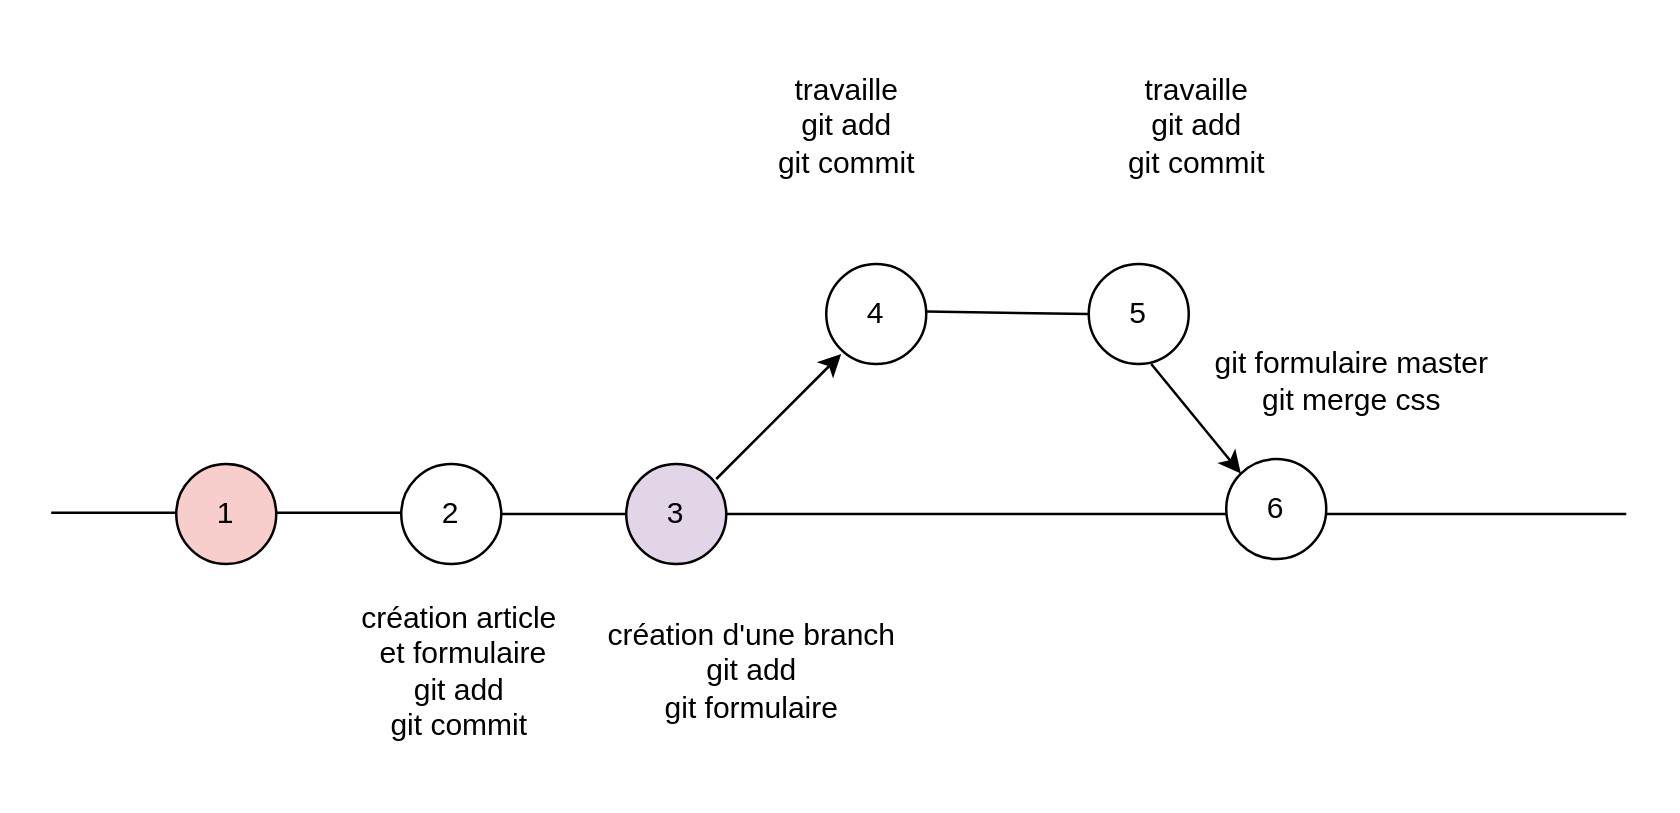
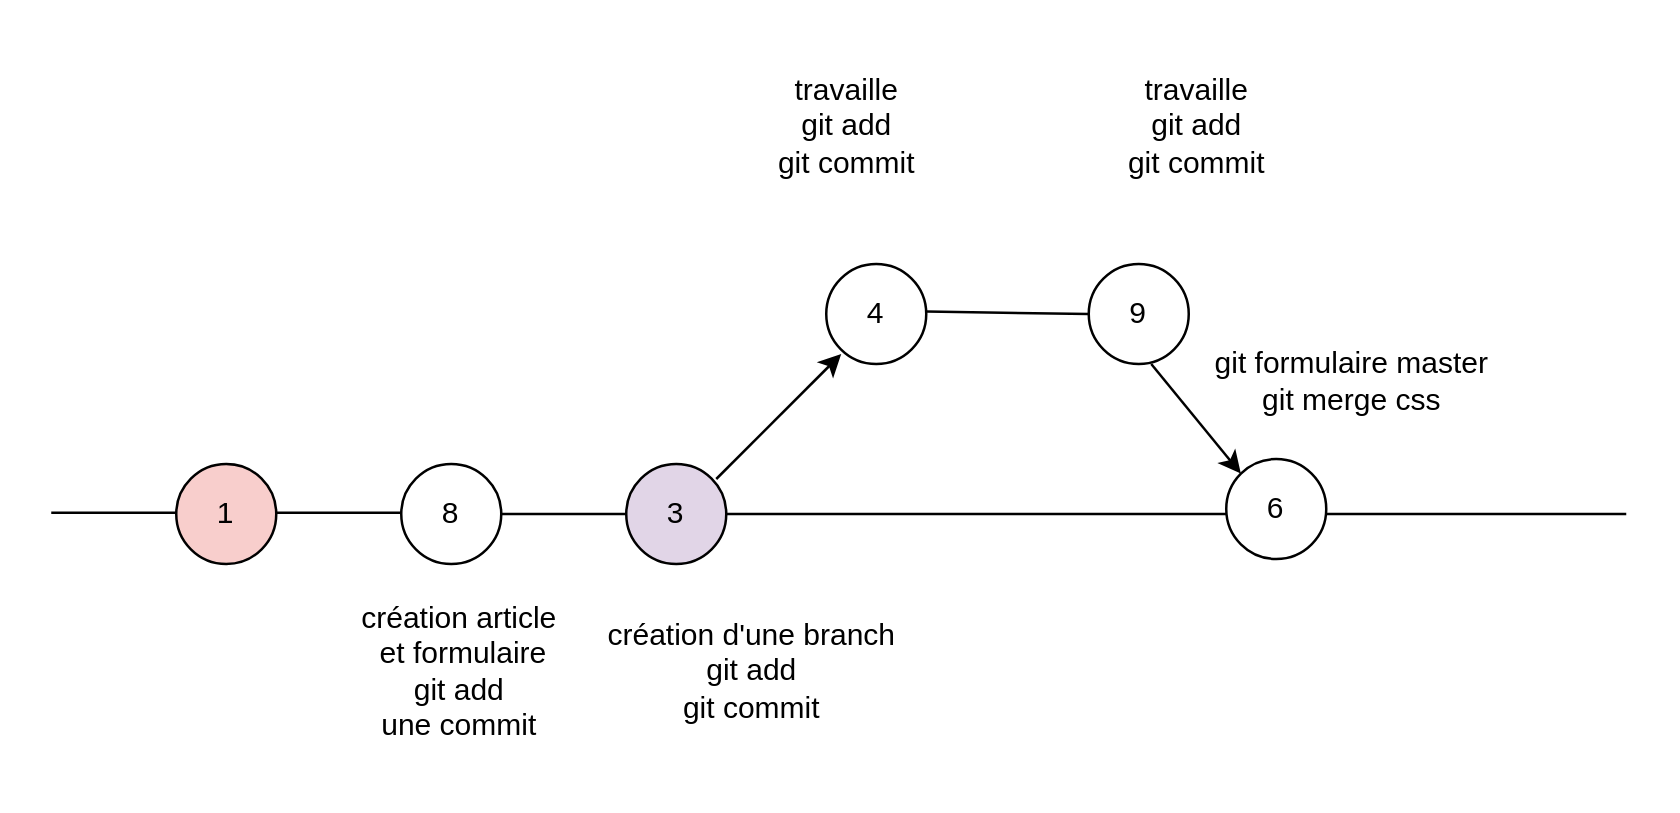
  <mxCell id="0" />
  <mxCell id="1" parent="0" />
  <mxCell id="2" value="1" style="ellipse;whiteSpace=wrap;html=1;aspect=fixed;flipV=1;fillColor=#f8cecc;" vertex="1" parent="1"><mxGeometry x="70" y="185" width="40" height="40" as="geometry" /></mxCell>
  <mxCell id="3" value="" style="endArrow=none;html=1;" edge="1" parent="1"><mxGeometry width="50" height="50" relative="1" as="geometry"><mxPoint x="20" y="204.5" as="sourcePoint" /><mxPoint x="70" y="204.5" as="targetPoint" /></mxGeometry></mxCell>
  <mxCell id="4" value="" style="endArrow=none;html=1;" edge="1" parent="1"><mxGeometry width="50" height="50" relative="1" as="geometry"><mxPoint x="110" y="204.5" as="sourcePoint" /><mxPoint x="160" y="204.5" as="targetPoint" /></mxGeometry></mxCell>
- <mxCell id="5" value="2" style="ellipse;whiteSpace=wrap;html=1;aspect=fixed;flipV=1;" vertex="1" parent="1"><mxGeometry x="160" y="185" width="40" height="40" as="geometry" /></mxCell>
+ <mxCell id="5" value="8" style="ellipse;whiteSpace=wrap;html=1;aspect=fixed;flipV=1;" vertex="1" parent="1"><mxGeometry x="160" y="185" width="40" height="40" as="geometry" /></mxCell>
  <mxCell id="6" value="" style="endArrow=none;html=1;" edge="1" parent="1"><mxGeometry width="50" height="50" relative="1" as="geometry"><mxPoint x="200" y="205" as="sourcePoint" /><mxPoint x="250" y="205" as="targetPoint" /></mxGeometry></mxCell>
  <mxCell id="7" value="3" style="ellipse;whiteSpace=wrap;html=1;aspect=fixed;flipV=1;fillColor=#e1d5e7;" vertex="1" parent="1"><mxGeometry x="250" y="185" width="40" height="40" as="geometry" /></mxCell>
- <mxCell id="8" value="création article&lt;br&gt;&amp;nbsp;et formulaire&lt;br&gt;git add&lt;br&gt;git commit" style="text;html=1;align=center;verticalAlign=middle;resizable=0;points=[];autosize=1;strokeColor=none;fillColor=none;" vertex="1" parent="1"><mxGeometry x="133" y="233" width="100" height="70" as="geometry" /></mxCell>
- <mxCell id="9" value="création d'une branch&lt;br&gt;git add&lt;br&gt;git formulaire" style="text;html=1;align=center;verticalAlign=middle;resizable=0;points=[];autosize=1;strokeColor=none;fillColor=none;" vertex="1" parent="1"><mxGeometry x="230" y="238" width="140" height="60" as="geometry" /></mxCell>
+ <mxCell id="8" value="création article&lt;br&gt;&amp;nbsp;et formulaire&lt;br&gt;git add&lt;br&gt;une commit" style="text;html=1;align=center;verticalAlign=middle;resizable=0;points=[];autosize=1;strokeColor=none;fillColor=none;" vertex="1" parent="1"><mxGeometry x="133" y="233" width="100" height="70" as="geometry" /></mxCell>
+ <mxCell id="9" value="création d'une branch&lt;br&gt;git add&lt;br&gt;git commit" style="text;html=1;align=center;verticalAlign=middle;resizable=0;points=[];autosize=1;strokeColor=none;fillColor=none;" vertex="1" parent="1"><mxGeometry x="230" y="238" width="140" height="60" as="geometry" /></mxCell>
  <mxCell id="10" value="" style="endArrow=classic;html=1;" edge="1" parent="1"><mxGeometry width="50" height="50" relative="1" as="geometry"><mxPoint x="286" y="191" as="sourcePoint" /><mxPoint x="336" y="141" as="targetPoint" /></mxGeometry></mxCell>
  <mxCell id="11" value="4" style="ellipse;whiteSpace=wrap;html=1;aspect=fixed;flipV=1;" vertex="1" parent="1"><mxGeometry x="330" y="105" width="40" height="40" as="geometry" /></mxCell>
- <mxCell id="12" value="5" style="ellipse;whiteSpace=wrap;html=1;aspect=fixed;flipV=1;" vertex="1" parent="1"><mxGeometry x="435" y="105" width="40" height="40" as="geometry" /></mxCell>
+ <mxCell id="12" value="9" style="ellipse;whiteSpace=wrap;html=1;aspect=fixed;flipV=1;" vertex="1" parent="1"><mxGeometry x="435" y="105" width="40" height="40" as="geometry" /></mxCell>
  <mxCell id="13" value="" style="endArrow=none;html=1;entryX=0;entryY=0.5;entryDx=0;entryDy=0;" edge="1" parent="1" target="12"><mxGeometry width="50" height="50" relative="1" as="geometry"><mxPoint x="370" y="124" as="sourcePoint" /><mxPoint x="420" y="124" as="targetPoint" /></mxGeometry></mxCell>
  <mxCell id="14" value="travaille&lt;br&gt;git add&lt;br&gt;git commit" style="text;html=1;align=center;verticalAlign=middle;resizable=0;points=[];autosize=1;strokeColor=none;fillColor=none;" vertex="1" parent="1"><mxGeometry x="298" y="20" width="80" height="60" as="geometry" /></mxCell>
  <mxCell id="15" value="travaille&lt;br&gt;git add&lt;br&gt;git commit" style="text;html=1;align=center;verticalAlign=middle;resizable=0;points=[];autosize=1;strokeColor=none;fillColor=none;" vertex="1" parent="1"><mxGeometry x="438" y="20" width="80" height="60" as="geometry" /></mxCell>
  <mxCell id="16" value="6" style="ellipse;whiteSpace=wrap;html=1;aspect=fixed;flipV=1;" vertex="1" parent="1"><mxGeometry x="490" y="183" width="40" height="40" as="geometry" /></mxCell>
  <mxCell id="17" value="" style="endArrow=none;html=1;exitX=1;exitY=0.5;exitDx=0;exitDy=0;" edge="1" parent="1" source="7"><mxGeometry width="50" height="50" relative="1" as="geometry"><mxPoint x="430" y="235" as="sourcePoint" /><mxPoint x="490" y="205" as="targetPoint" /></mxGeometry></mxCell>
  <mxCell id="18" value="" style="endArrow=classic;html=1;entryX=0;entryY=0;entryDx=0;entryDy=0;" edge="1" parent="1" target="16"><mxGeometry width="50" height="50" relative="1" as="geometry"><mxPoint x="460" y="145" as="sourcePoint" /><mxPoint x="510" y="205" as="targetPoint" /></mxGeometry></mxCell>
  <mxCell id="19" value="" style="endArrow=none;html=1;" edge="1" parent="1"><mxGeometry width="50" height="50" relative="1" as="geometry"><mxPoint x="650" y="205" as="sourcePoint" /><mxPoint x="530" y="205" as="targetPoint" /></mxGeometry></mxCell>
  <mxCell id="20" value="&lt;br&gt;git formulaire master&lt;br&gt;git merge css" style="text;html=1;align=center;verticalAlign=middle;resizable=0;points=[];autosize=1;strokeColor=none;fillColor=none;" vertex="1" parent="1"><mxGeometry x="475" y="115" width="130" height="60" as="geometry" /></mxCell>
